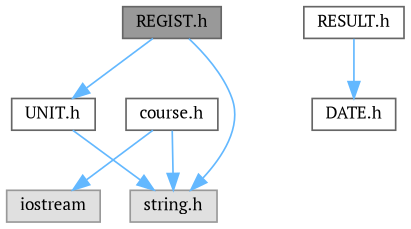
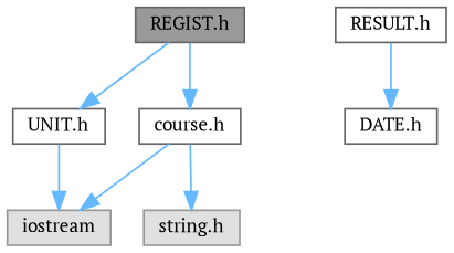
  digraph {
    fontname="PT Serif"
    node [color=grey40 fillcolor=white fontname="PT Serif" fontsize=10 shape=box style=filled]
    edge [color=steelblue1 fontname="PT Serif" fontsize=10 labelfontname=Helvetica labelfontsize=10 style=solid]
    n1 [color=gray40 fillcolor=grey60 fontcolor=black height=0.2 label="REGIST.h" width=0.4]
    n2 [height=0.2 label="course.h" width=0.4]
    n3 [height=0.2 label="UNIT.h" width=0.4]
    n4 [color=grey60 fillcolor="#E0E0E0" height=0.2 label=iostream width=0.4]
    n5 [color=grey60 fillcolor="#E0E0E0" height=0.2 label="string.h" width=0.4]
    n6 [height=0.2 label="RESULT.h" width=0.4]
    n7 [height=0.2 label="DATE.h" width=0.4]
-   n1 -> n5
+   n1 -> n2
    n1 -> n3
    n2 -> n4
    n2 -> n5
-   n3 -> n5
+   n3 -> n4
    n6 -> n7
  }
